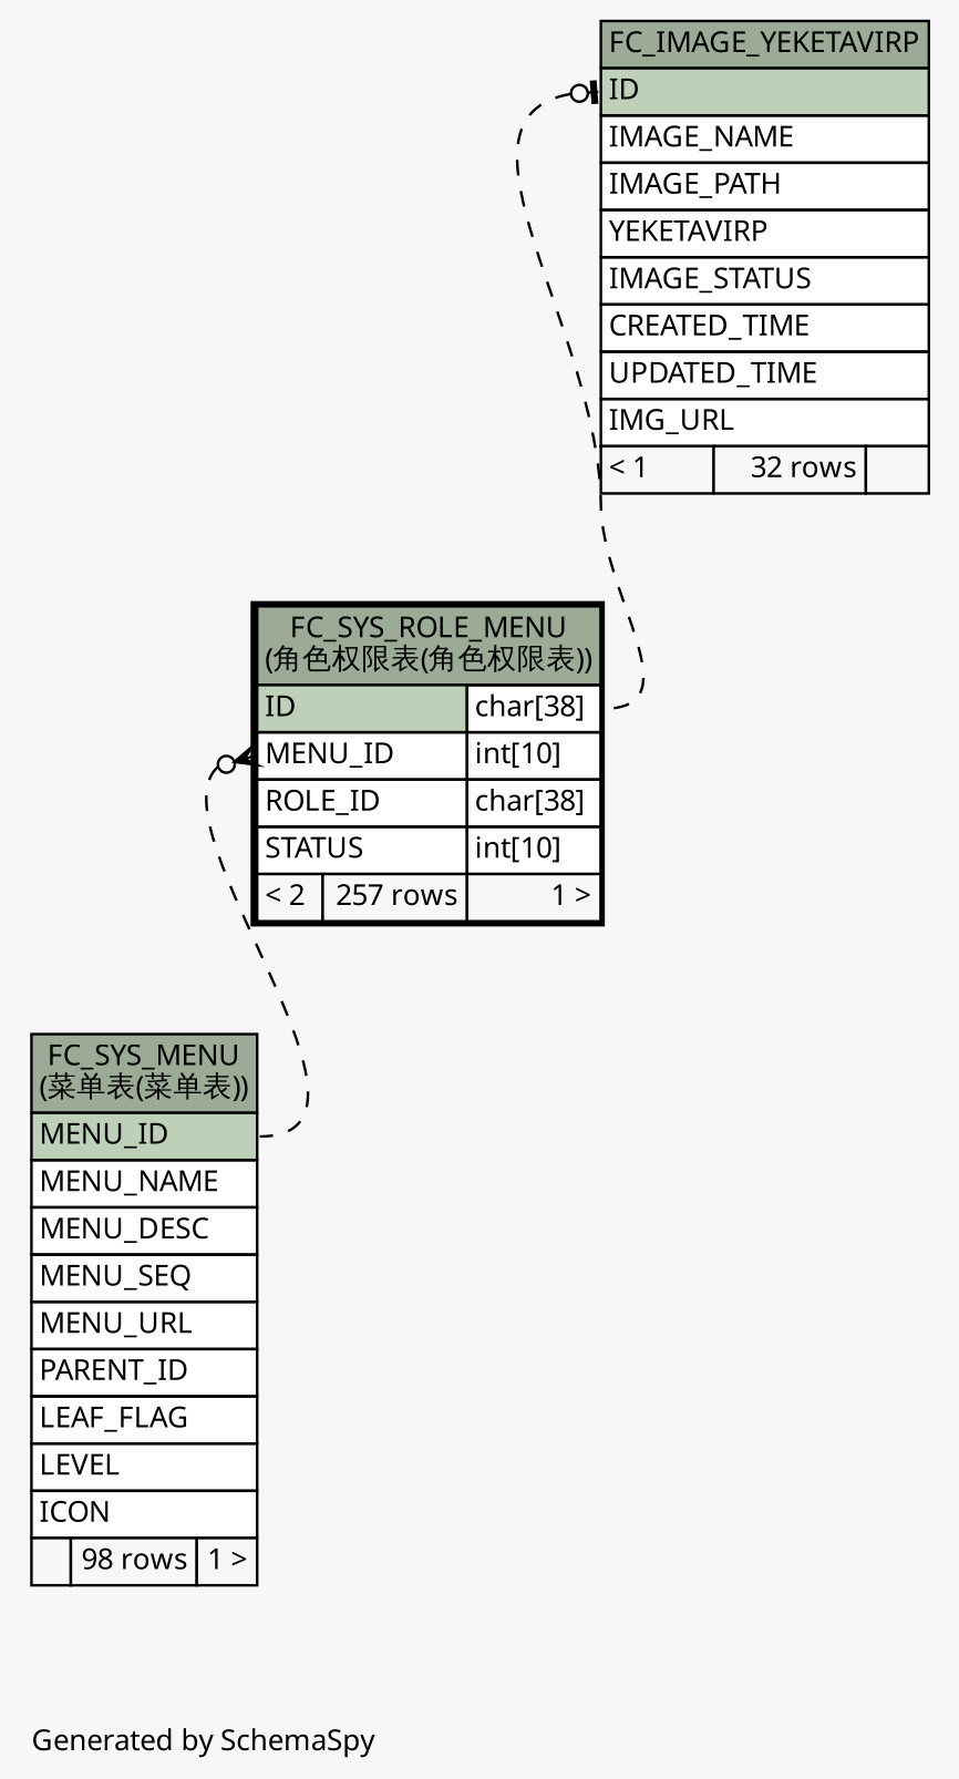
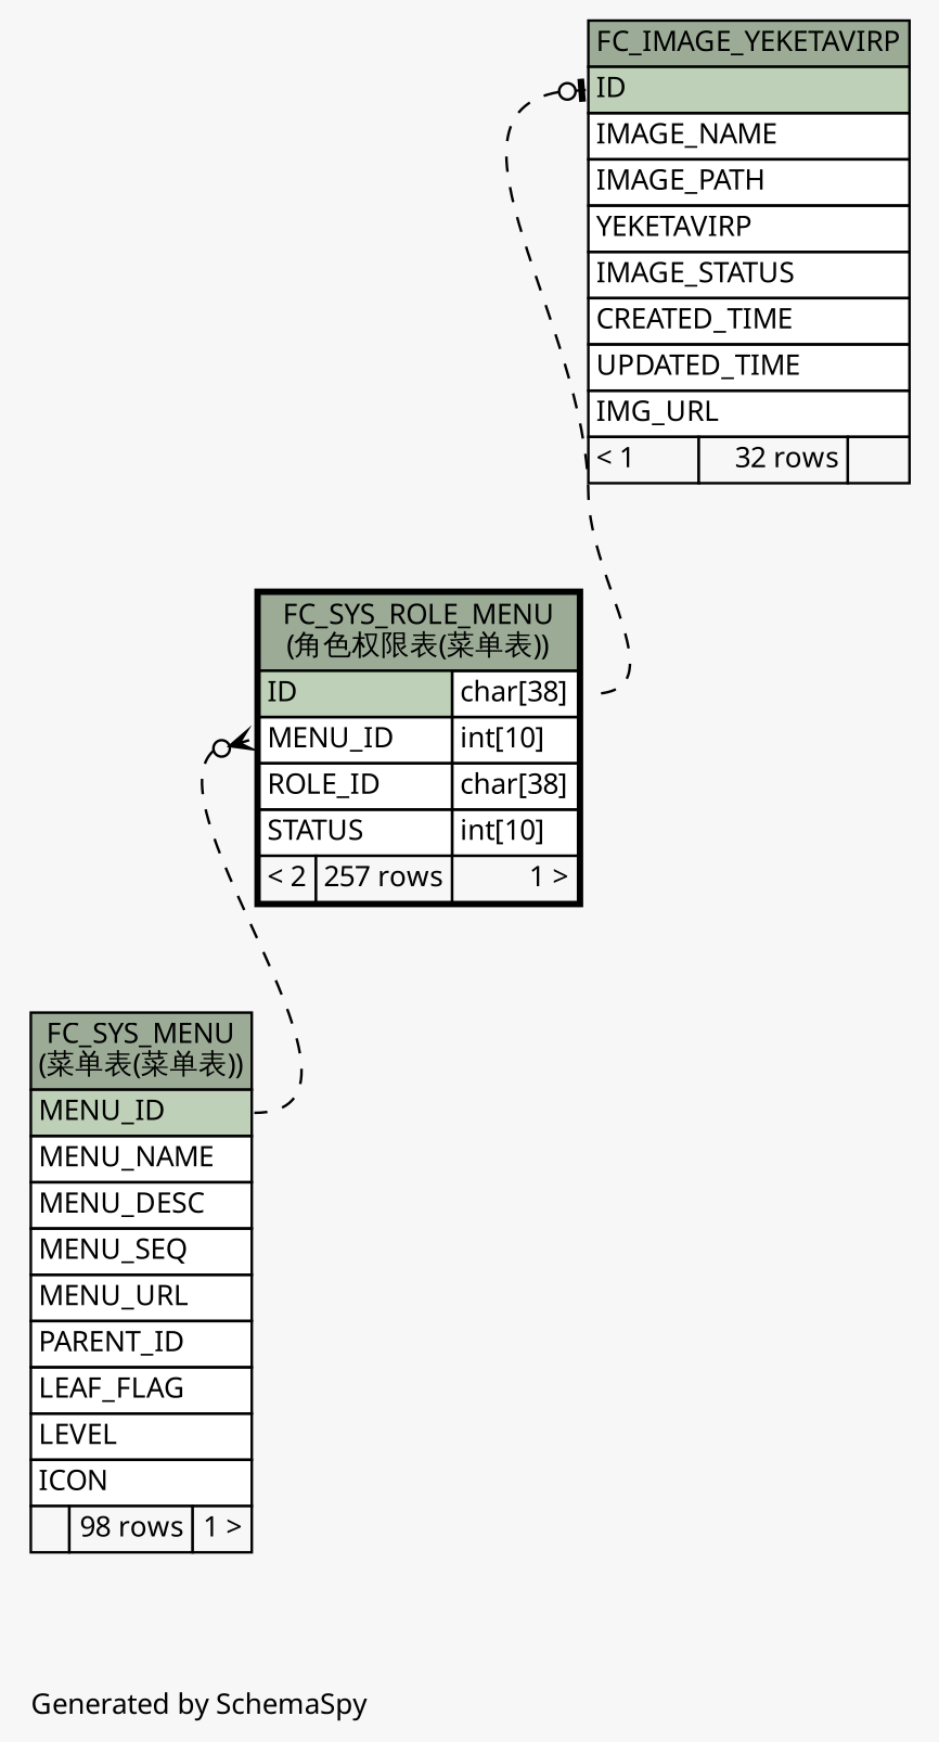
  digraph {
    bgcolor="#f7f7f7"
    fontname="Microsoft YaHei"
    fontsize=11
    label="\nGenerated by SchemaSpy"
    labeljust=l
    nodesep=0.18
    rankdir=TB
    ranksep=0.46
    node [fontname="Microsoft YaHei" fontsize=11 shape=plaintext]
    edge [arrowhead=none arrowsize=0.8 dir=back style=dashed]
    n1 [label=<     <TABLE BORDER="0" CELLBORDER="1" CELLSPACING="0" BGCOLOR="#ffffff">       <TR><TD COLSPAN="3" BGCOLOR="#9bab96" ALIGN="CENTER">FC_IMAGE_YEKETAVIRP</TD></TR>       <TR><TD PORT="ID" COLSPAN="3" BGCOLOR="#bed1b8" ALIGN="LEFT">ID</TD></TR>       <TR><TD PORT="IMAGE_NAME" COLSPAN="3" ALIGN="LEFT">IMAGE_NAME</TD></TR>       <TR><TD PORT="IMAGE_PATH" COLSPAN="3" ALIGN="LEFT">IMAGE_PATH</TD></TR>       <TR><TD PORT="YEKETAVIRP" COLSPAN="3" ALIGN="LEFT">YEKETAVIRP</TD></TR>       <TR><TD PORT="IMAGE_STATUS" COLSPAN="3" ALIGN="LEFT">IMAGE_STATUS</TD></TR>       <TR><TD PORT="CREATED_TIME" COLSPAN="3" ALIGN="LEFT">CREATED_TIME</TD></TR>       <TR><TD PORT="UPDATED_TIME" COLSPAN="3" ALIGN="LEFT">UPDATED_TIME</TD></TR>       <TR><TD PORT="IMG_URL" COLSPAN="3" ALIGN="LEFT">IMG_URL</TD></TR>       <TR><TD ALIGN="LEFT" BGCOLOR="#f7f7f7">&lt; 1</TD><TD ALIGN="RIGHT" BGCOLOR="#f7f7f7">32 rows</TD><TD ALIGN="RIGHT" BGCOLOR="#f7f7f7">  </TD></TR>     </TABLE>>]
-   n2 [label=<     <TABLE BORDER="2" CELLBORDER="1" CELLSPACING="0" BGCOLOR="#ffffff">       <TR><TD COLSPAN="3" BGCOLOR="#9bab96" ALIGN="CENTER">FC_SYS_ROLE_MENU<br/>(角色权限表(角色权限表))</TD></TR>       <TR><TD PORT="ID" COLSPAN="2" BGCOLOR="#bed1b8" ALIGN="LEFT">ID</TD><TD PORT="ID.type" ALIGN="LEFT">char[38]</TD></TR>       <TR><TD PORT="MENU_ID" COLSPAN="2" ALIGN="LEFT">MENU_ID</TD><TD PORT="MENU_ID.type" ALIGN="LEFT">int[10]</TD></TR>       <TR><TD PORT="ROLE_ID" COLSPAN="2" ALIGN="LEFT">ROLE_ID</TD><TD PORT="ROLE_ID.type" ALIGN="LEFT">char[38]</TD></TR>       <TR><TD PORT="STATUS" COLSPAN="2" ALIGN="LEFT">STATUS</TD><TD PORT="STATUS.type" ALIGN="LEFT">int[10]</TD></TR>       <TR><TD ALIGN="LEFT" BGCOLOR="#f7f7f7">&lt; 2</TD><TD ALIGN="RIGHT" BGCOLOR="#f7f7f7">257 rows</TD><TD ALIGN="RIGHT" BGCOLOR="#f7f7f7">1 &gt;</TD></TR>     </TABLE>>]
+   n2 [label=<     <TABLE BORDER="2" CELLBORDER="1" CELLSPACING="0" BGCOLOR="#ffffff">       <TR><TD COLSPAN="3" BGCOLOR="#9bab96" ALIGN="CENTER">FC_SYS_ROLE_MENU<br/>(角色权限表(菜单表))</TD></TR>       <TR><TD PORT="ID" COLSPAN="2" BGCOLOR="#bed1b8" ALIGN="LEFT">ID</TD><TD PORT="ID.type" ALIGN="LEFT">char[38]</TD></TR>       <TR><TD PORT="MENU_ID" COLSPAN="2" ALIGN="LEFT">MENU_ID</TD><TD PORT="MENU_ID.type" ALIGN="LEFT">int[10]</TD></TR>       <TR><TD PORT="ROLE_ID" COLSPAN="2" ALIGN="LEFT">ROLE_ID</TD><TD PORT="ROLE_ID.type" ALIGN="LEFT">char[38]</TD></TR>       <TR><TD PORT="STATUS" COLSPAN="2" ALIGN="LEFT">STATUS</TD><TD PORT="STATUS.type" ALIGN="LEFT">int[10]</TD></TR>       <TR><TD ALIGN="LEFT" BGCOLOR="#f7f7f7">&lt; 2</TD><TD ALIGN="RIGHT" BGCOLOR="#f7f7f7">257 rows</TD><TD ALIGN="RIGHT" BGCOLOR="#f7f7f7">1 &gt;</TD></TR>     </TABLE>>]
    n3 [label=<     <TABLE BORDER="0" CELLBORDER="1" CELLSPACING="0" BGCOLOR="#ffffff">       <TR><TD COLSPAN="3" BGCOLOR="#9bab96" ALIGN="CENTER">FC_SYS_MENU<br/>(菜单表(菜单表))</TD></TR>       <TR><TD PORT="MENU_ID" COLSPAN="3" BGCOLOR="#bed1b8" ALIGN="LEFT">MENU_ID</TD></TR>       <TR><TD PORT="MENU_NAME" COLSPAN="3" ALIGN="LEFT">MENU_NAME</TD></TR>       <TR><TD PORT="MENU_DESC" COLSPAN="3" ALIGN="LEFT">MENU_DESC</TD></TR>       <TR><TD PORT="MENU_SEQ" COLSPAN="3" ALIGN="LEFT">MENU_SEQ</TD></TR>       <TR><TD PORT="MENU_URL" COLSPAN="3" ALIGN="LEFT">MENU_URL</TD></TR>       <TR><TD PORT="PARENT_ID" COLSPAN="3" ALIGN="LEFT">PARENT_ID</TD></TR>       <TR><TD PORT="LEAF_FLAG" COLSPAN="3" ALIGN="LEFT">LEAF_FLAG</TD></TR>       <TR><TD PORT="LEVEL" COLSPAN="3" ALIGN="LEFT">LEVEL</TD></TR>       <TR><TD PORT="ICON" COLSPAN="3" ALIGN="LEFT">ICON</TD></TR>       <TR><TD ALIGN="LEFT" BGCOLOR="#f7f7f7">  </TD><TD ALIGN="RIGHT" BGCOLOR="#f7f7f7">98 rows</TD><TD ALIGN="RIGHT" BGCOLOR="#f7f7f7">1 &gt;</TD></TR>     </TABLE>>]
    n1 -> n2 [arrowtail=teeodot headport="ID.type:e" tailport="ID:w"]
    n2 -> n3 [arrowtail=crowodot headport="MENU_ID:e" tailport="MENU_ID:w"]
  }
